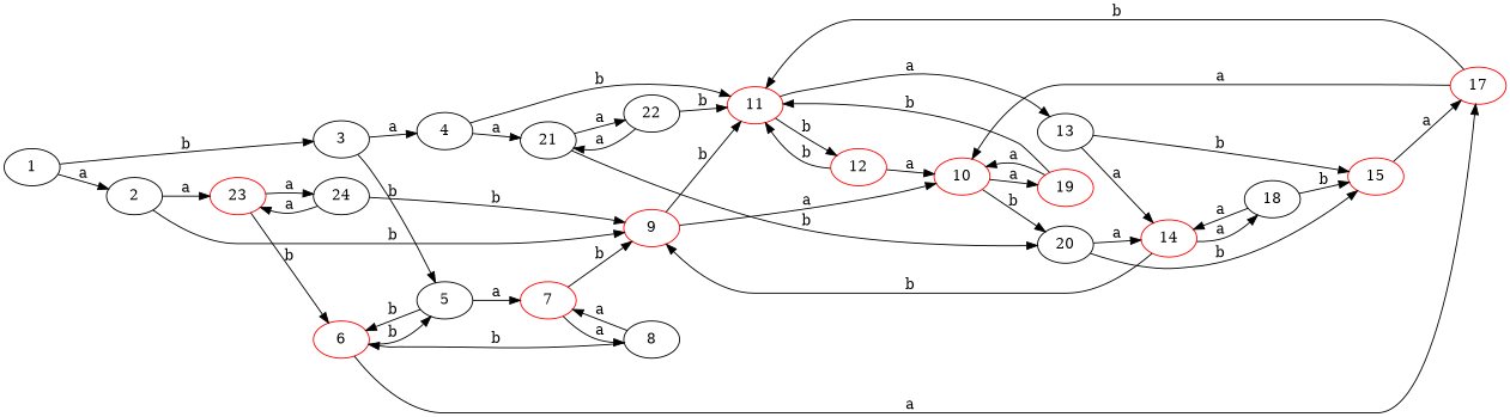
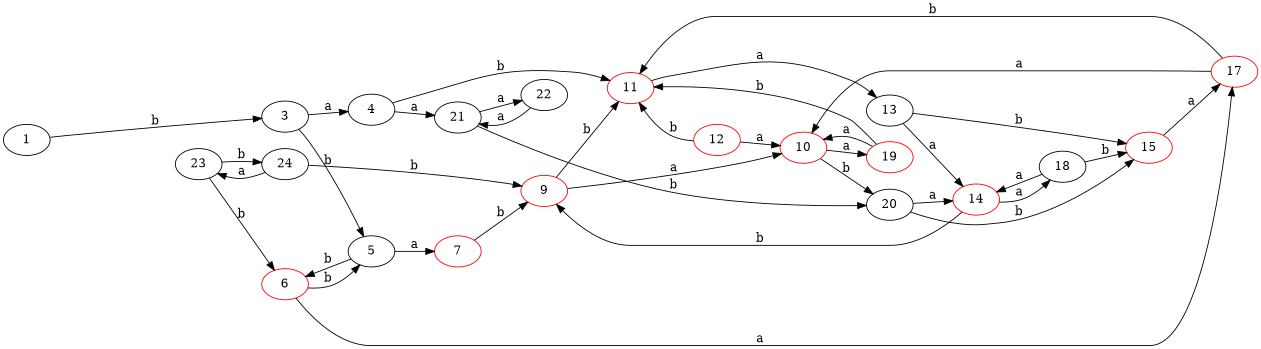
  digraph {
    rankdir=LR
    1
-   2
    3
    9 [color=red]
-   23 [color=red]
+   23
    4
    5
    11 [color=red]
    10 [color=red]
    6 [color=red]
    24
    21
    7 [color=red]
    12 [color=red]
    13
    20
    22
    17 [color=red]
-   8
    19 [color=red]
    14 [color=red]
    15 [color=red]
    18
-   1 -> 2 [label=a]
    1 -> 3 [label=b]
-   2 -> 9 [label=b]
-   2 -> 23 [label=a]
    3 -> 4 [label=a]
    3 -> 5 [label=b]
    9 -> 11 [label=b]
    9 -> 10 [label=a]
    23 -> 6 [label=b]
-   23 -> 24 [label=a]
+   23 -> 24 [label=b]
    4 -> 11 [label=b]
    4 -> 21 [label=a]
    5 -> 6 [label=b]
    5 -> 7 [label=a]
-   11 -> 12 [label=b]
    11 -> 13 [label=a]
    10 -> 20 [label=b]
    10 -> 19 [label=a]
    6 -> 5 [label=b]
    6 -> 17 [label=a]
    24 -> 9 [label=b]
    24 -> 23 [label=a]
    21 -> 20 [label=b]
    21 -> 22 [label=a]
    7 -> 9 [label=b]
-   7 -> 8 [label=a]
    12 -> 11 [label=b]
    12 -> 10 [label=a]
    13 -> 14 [label=a]
    13 -> 15 [label=b]
    20 -> 14 [label=a]
    20 -> 15 [label=b]
-   22 -> 11 [label=b]
    22 -> 21 [label=a]
    17 -> 11 [label=b]
    17 -> 10 [label=a]
-   8 -> 6 [label=b]
-   8 -> 7 [label=a]
    19 -> 11 [label=b]
    19 -> 10 [label=a]
    14 -> 9 [label=b]
    14 -> 18 [label=a]
    15 -> 17 [label=a]
    18 -> 14 [label=a]
    18 -> 15 [label=b]
  }
